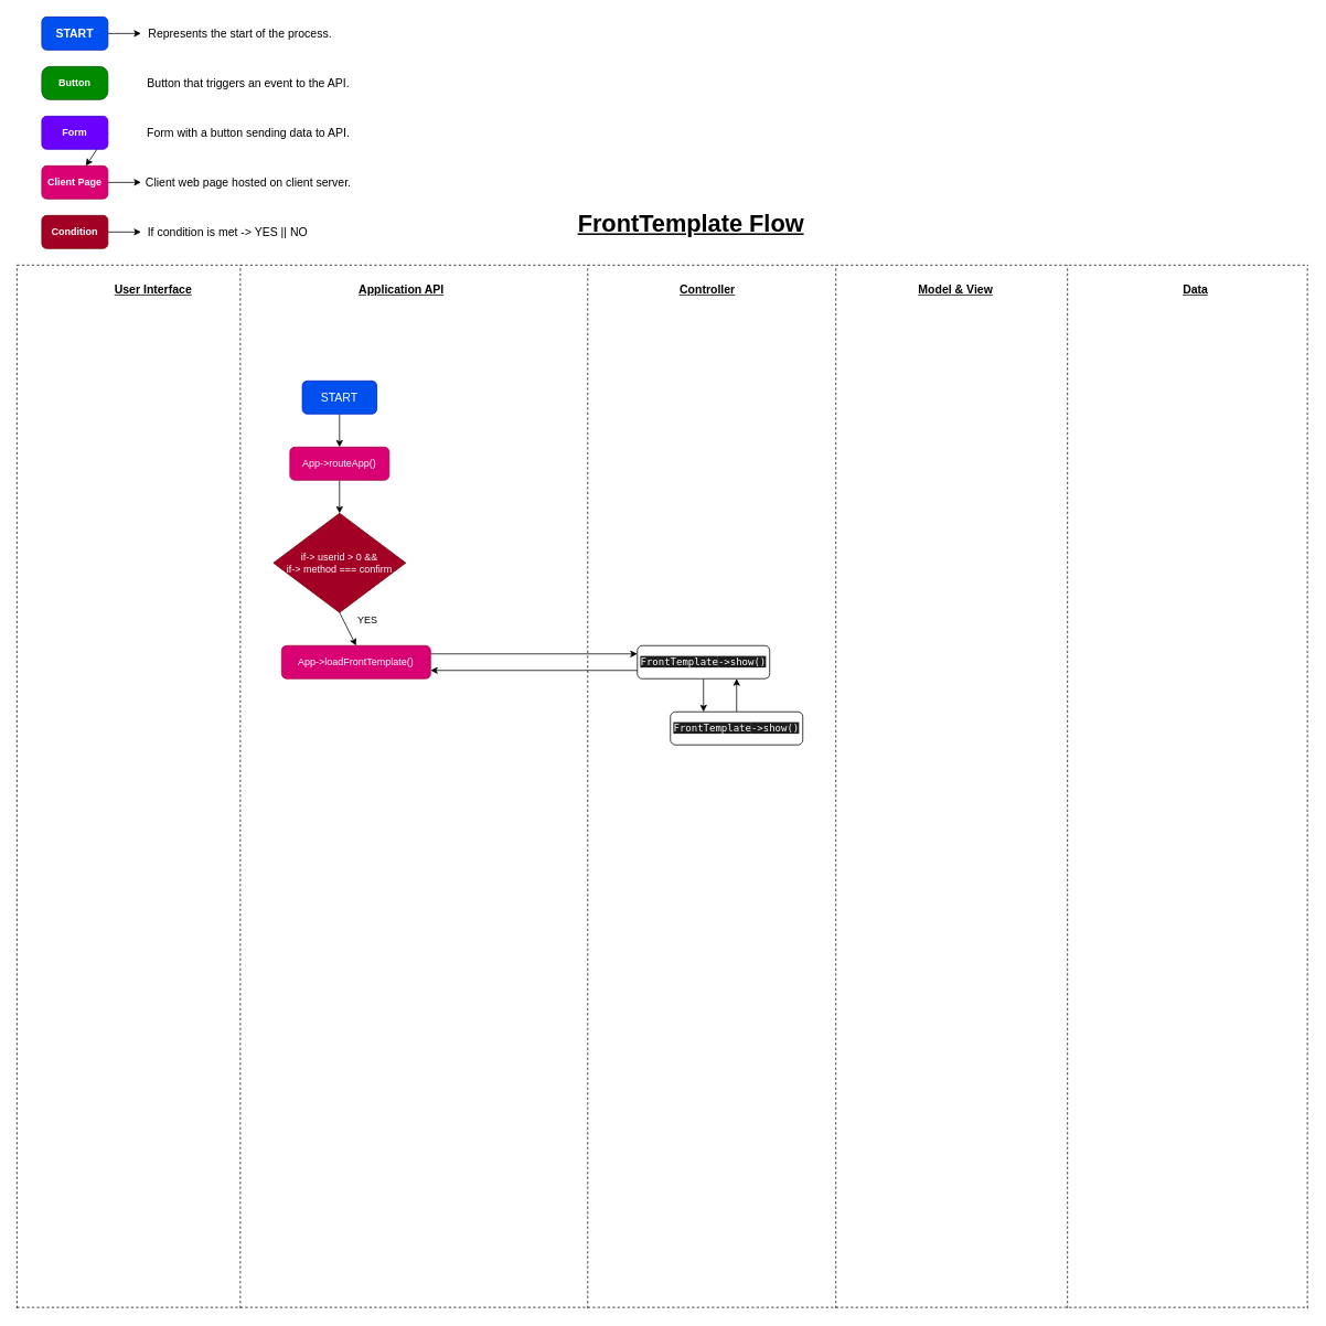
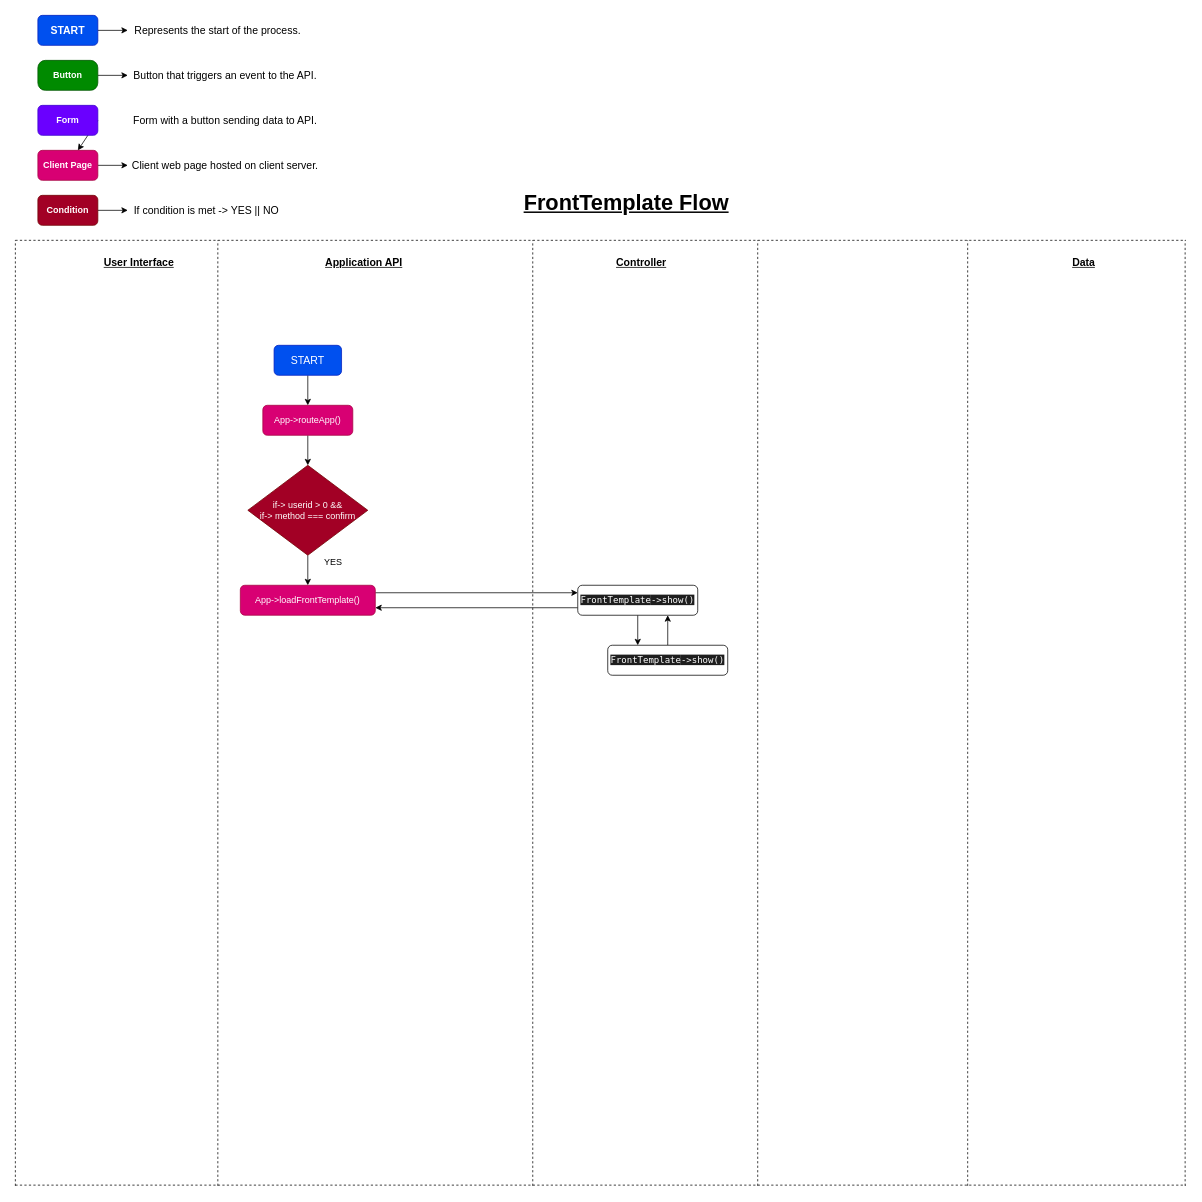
  <mxCell id="0" />
  <mxCell id="1" parent="0" />
  <mxCell id="2" value="&lt;u style=&quot;font-size: 29px&quot;&gt;&lt;b style=&quot;font-size: 29px&quot;&gt;&lt;font style=&quot;font-size: 29px&quot;&gt;FrontTemplate Flow&lt;/font&gt;&lt;/b&gt;&lt;/u&gt;" style="text;html=1;strokeColor=none;fillColor=none;align=center;verticalAlign=middle;whiteSpace=wrap;rounded=0;fontSize=29;" vertex="1" parent="1"><mxGeometry x="660" y="250" width="350" height="40" as="geometry" /></mxCell>
  <mxCell id="3" style="edgeStyle=none;html=1;exitX=0.5;exitY=1;exitDx=0;exitDy=0;entryX=0.5;entryY=0;entryDx=0;entryDy=0;" edge="1" parent="1" source="4" target="38"><mxGeometry relative="1" as="geometry"><mxPoint x="410" y="620" as="targetPoint" /></mxGeometry></mxCell>
  <mxCell id="4" value="App-&amp;gt;routeApp()" style="rounded=1;whiteSpace=wrap;html=1;fillColor=#d80073;strokeColor=#A50040;fontColor=#ffffff;" vertex="1" parent="1"><mxGeometry x="350" y="540" width="120" height="40" as="geometry" /></mxCell>
  <mxCell id="5" style="edgeStyle=none;html=1;exitX=0.5;exitY=1;exitDx=0;exitDy=0;entryX=0.5;entryY=0;entryDx=0;entryDy=0;fontSize=29;" edge="1" parent="1"><mxGeometry relative="1" as="geometry"><Array as="points"><mxPoint x="410" y="560" /><mxPoint x="443" y="560" /></Array><mxPoint x="410" y="540" as="sourcePoint" /></mxGeometry></mxCell>
  <mxCell id="6" style="edgeStyle=none;html=1;exitX=0;exitY=0.75;exitDx=0;exitDy=0;entryX=1;entryY=0.75;entryDx=0;entryDy=0;fontSize=29;" edge="1" parent="1" source="8" target="39"><mxGeometry relative="1" as="geometry"><mxPoint x="500" y="810" as="targetPoint" /></mxGeometry></mxCell>
  <mxCell id="7" style="edgeStyle=none;html=1;exitX=0.5;exitY=1;exitDx=0;exitDy=0;entryX=0.25;entryY=0;entryDx=0;entryDy=0;" edge="1" parent="1" source="8" target="45"><mxGeometry relative="1" as="geometry" /></mxCell>
  <mxCell id="8" value="&lt;span style=&quot;font-family: &amp;#34;droid sans mono&amp;#34; , monospace , monospace , &amp;#34;droid sans fallback&amp;#34; ; background-color: rgb(30 , 30 , 30)&quot;&gt;FrontTemplate&lt;/span&gt;&lt;span style=&quot;background-color: rgb(30 , 30 , 30) ; font-family: &amp;#34;droid sans mono&amp;#34; , monospace , monospace , &amp;#34;droid sans fallback&amp;#34;&quot;&gt;-&amp;gt;show()&lt;/span&gt;&lt;span style=&quot;font-family: &amp;#34;droid sans mono&amp;#34; , monospace , monospace , &amp;#34;droid sans fallback&amp;#34; ; background-color: rgb(30 , 30 , 30)&quot;&gt;&lt;br&gt;&lt;/span&gt;" style="whiteSpace=wrap;html=1;rounded=1;fontColor=#FFFFFF;" vertex="1" parent="1"><mxGeometry x="770" y="780" width="160" height="40" as="geometry" /></mxCell>
  <mxCell id="9" value="User Interface" style="text;html=1;strokeColor=none;fillColor=none;align=center;verticalAlign=middle;whiteSpace=wrap;rounded=0;fontStyle=5;fontSize=14;" vertex="1" parent="1"><mxGeometry x="110" y="340" width="150" height="20" as="geometry" /></mxCell>
  <mxCell id="10" style="edgeStyle=none;html=1;exitX=0.5;exitY=1;exitDx=0;exitDy=0;entryX=0.5;entryY=0;entryDx=0;entryDy=0;fontSize=14;" edge="1" parent="1" source="11" target="4"><mxGeometry relative="1" as="geometry" /></mxCell>
  <mxCell id="11" value="START" style="rounded=1;whiteSpace=wrap;html=1;fontSize=14;fillColor=#0050ef;strokeColor=#001DBC;fontColor=#ffffff;" vertex="1" parent="1"><mxGeometry x="365" y="460" width="90" height="40" as="geometry" /></mxCell>
  <mxCell id="12" value="Application API" style="text;html=1;strokeColor=none;fillColor=none;align=center;verticalAlign=middle;whiteSpace=wrap;rounded=0;fontStyle=5;fontSize=14;" vertex="1" parent="1"><mxGeometry x="410" y="340" width="150" height="20" as="geometry" /></mxCell>
  <mxCell id="13" value="Controller" style="text;html=1;strokeColor=none;fillColor=none;align=center;verticalAlign=middle;whiteSpace=wrap;rounded=0;fontStyle=5;fontSize=14;" vertex="1" parent="1"><mxGeometry x="780" y="340" width="150" height="20" as="geometry" /></mxCell>
- <mxCell id="14" value="Model &amp;amp; View" style="text;html=1;strokeColor=none;fillColor=none;align=center;verticalAlign=middle;whiteSpace=wrap;rounded=0;fontStyle=5;fontSize=14;" vertex="1" parent="1"><mxGeometry x="1080" y="340" width="150" height="20" as="geometry" /></mxCell>
+ <mxCell id="15" style="edgeStyle=none;html=1;exitX=1;exitY=0.5;exitDx=0;exitDy=0;entryX=0;entryY=0.5;entryDx=0;entryDy=0;fontSize=14;" edge="1" parent="1" source="16" target="22"><mxGeometry relative="1" as="geometry" /></mxCell>
  <mxCell id="16" value="Button" style="whiteSpace=wrap;html=1;rounded=1;fillColor=#008a00;strokeColor=#005700;fontColor=#ffffff;arcSize=25;fontStyle=1" vertex="1" parent="1"><mxGeometry x="50" y="80" width="80" height="40" as="geometry" /></mxCell>
  <mxCell id="17" style="edgeStyle=none;html=1;exitX=1;exitY=0.5;exitDx=0;exitDy=0;entryX=0;entryY=0.5;entryDx=0;entryDy=0;fontSize=14;" edge="1" parent="1" source="18" target="21"><mxGeometry relative="1" as="geometry" /></mxCell>
  <mxCell id="18" value="START" style="rounded=1;whiteSpace=wrap;html=1;fontSize=14;fillColor=#0050ef;strokeColor=#001DBC;fontColor=#ffffff;fontStyle=1" vertex="1" parent="1"><mxGeometry x="50" y="20" width="80" height="40" as="geometry" /></mxCell>
  <mxCell id="19" style="edgeStyle=none;html=1;exitX=1;exitY=0.5;exitDx=0;exitDy=0;fontSize=14;" edge="1" parent="1" source="20" target="25"><mxGeometry relative="1" as="geometry" /></mxCell>
  <mxCell id="20" value="Form" style="whiteSpace=wrap;html=1;rounded=1;fillColor=#6a00ff;strokeColor=#3700CC;fontColor=#ffffff;fontStyle=1" vertex="1" parent="1"><mxGeometry x="50" y="140" width="80" height="40" as="geometry" /></mxCell>
  <mxCell id="21" value="&lt;span style=&quot;text-align: left&quot;&gt;Represents the start of the process.&lt;/span&gt;" style="text;html=1;strokeColor=none;fillColor=none;align=center;verticalAlign=middle;whiteSpace=wrap;rounded=0;fontSize=14;" vertex="1" parent="1"><mxGeometry x="170" y="20" width="240" height="40" as="geometry" /></mxCell>
  <mxCell id="22" value="&lt;span style=&quot;text-align: left&quot;&gt;Button that triggers an event to the API.&lt;/span&gt;" style="text;html=1;strokeColor=none;fillColor=none;align=center;verticalAlign=middle;whiteSpace=wrap;rounded=0;fontSize=14;" vertex="1" parent="1"><mxGeometry x="170" y="80" width="260" height="40" as="geometry" /></mxCell>
  <mxCell id="23" value="&lt;span style=&quot;text-align: left&quot;&gt;Form with a button sending data to API.&lt;/span&gt;" style="text;html=1;strokeColor=none;fillColor=none;align=center;verticalAlign=middle;whiteSpace=wrap;rounded=0;fontSize=14;" vertex="1" parent="1"><mxGeometry x="170" y="140" width="260" height="40" as="geometry" /></mxCell>
  <mxCell id="24" style="edgeStyle=none;html=1;exitX=1;exitY=0.5;exitDx=0;exitDy=0;entryX=0;entryY=0.5;entryDx=0;entryDy=0;fontSize=29;" edge="1" parent="1" source="25" target="26"><mxGeometry relative="1" as="geometry" /></mxCell>
  <mxCell id="25" value="Client Page" style="rounded=1;whiteSpace=wrap;html=1;fillColor=#d80073;strokeColor=#A50040;fontColor=#ffffff;fontStyle=1" vertex="1" parent="1"><mxGeometry x="50" y="200" width="80" height="40" as="geometry" /></mxCell>
  <mxCell id="26" value="&lt;span style=&quot;text-align: left&quot;&gt;Client web page hosted on client server.&lt;/span&gt;" style="text;html=1;strokeColor=none;fillColor=none;align=center;verticalAlign=middle;whiteSpace=wrap;rounded=0;fontSize=14;" vertex="1" parent="1"><mxGeometry x="170" y="200" width="260" height="40" as="geometry" /></mxCell>
  <mxCell id="27" value="" style="endArrow=none;dashed=1;html=1;fontSize=29;" edge="1" parent="1"><mxGeometry width="50" height="50" relative="1" as="geometry"><mxPoint x="290" y="1581" as="sourcePoint" /><mxPoint x="290" y="320" as="targetPoint" /></mxGeometry></mxCell>
  <mxCell id="28" value="" style="endArrow=none;dashed=1;html=1;fontSize=29;" edge="1" parent="1"><mxGeometry width="50" height="50" relative="1" as="geometry"><mxPoint x="20" y="1581" as="sourcePoint" /><mxPoint x="20" y="320" as="targetPoint" /></mxGeometry></mxCell>
  <mxCell id="29" value="" style="endArrow=none;dashed=1;html=1;fontSize=29;" edge="1" parent="1"><mxGeometry width="50" height="50" relative="1" as="geometry"><mxPoint x="710" y="1581" as="sourcePoint" /><mxPoint x="710" y="320" as="targetPoint" /></mxGeometry></mxCell>
  <mxCell id="30" value="" style="endArrow=none;dashed=1;html=1;fontSize=29;" edge="1" parent="1"><mxGeometry width="50" height="50" relative="1" as="geometry"><mxPoint x="1010" y="1581" as="sourcePoint" /><mxPoint x="1010" y="320" as="targetPoint" /></mxGeometry></mxCell>
  <mxCell id="31" value="" style="endArrow=none;dashed=1;html=1;fontSize=29;" edge="1" parent="1"><mxGeometry width="50" height="50" relative="1" as="geometry"><mxPoint x="1290" y="1581" as="sourcePoint" /><mxPoint x="1290" y="320" as="targetPoint" /></mxGeometry></mxCell>
  <mxCell id="32" value="" style="endArrow=none;dashed=1;html=1;fontSize=29;" edge="1" parent="1"><mxGeometry width="50" height="50" relative="1" as="geometry"><mxPoint x="1580" y="1581" as="sourcePoint" /><mxPoint x="1580" y="320" as="targetPoint" /></mxGeometry></mxCell>
  <mxCell id="33" value="Data" style="text;html=1;strokeColor=none;fillColor=none;align=center;verticalAlign=middle;whiteSpace=wrap;rounded=0;fontStyle=5;fontSize=14;" vertex="1" parent="1"><mxGeometry x="1370" y="340" width="150" height="20" as="geometry" /></mxCell>
  <mxCell id="34" value="" style="endArrow=none;dashed=1;html=1;fontSize=29;" edge="1" parent="1"><mxGeometry width="50" height="50" relative="1" as="geometry"><mxPoint x="20" y="320" as="sourcePoint" /><mxPoint x="1581" y="320" as="targetPoint" /></mxGeometry></mxCell>
  <mxCell id="35" value="" style="endArrow=none;dashed=1;html=1;fontSize=29;" edge="1" parent="1"><mxGeometry width="50" height="50" relative="1" as="geometry"><mxPoint x="20" y="1580" as="sourcePoint" /><mxPoint x="1581" y="1580" as="targetPoint" /></mxGeometry></mxCell>
  <mxCell id="36" style="edgeStyle=none;html=1;exitX=1;exitY=0.25;exitDx=0;exitDy=0;entryX=0;entryY=0.25;entryDx=0;entryDy=0;fontSize=29;" edge="1" parent="1" source="39" target="8"><mxGeometry relative="1" as="geometry"><mxPoint x="500" y="790" as="sourcePoint" /></mxGeometry></mxCell>
  <mxCell id="37" style="edgeStyle=none;html=1;exitX=0.5;exitY=1;exitDx=0;exitDy=0;entryX=0.5;entryY=0;entryDx=0;entryDy=0;" edge="1" parent="1" source="38" target="39"><mxGeometry relative="1" as="geometry" /></mxCell>
  <mxCell id="38" value="if-&amp;gt; userid &amp;gt; 0 &amp;amp;&amp;amp;&lt;br&gt;if-&amp;gt; method === confirm" style="rhombus;whiteSpace=wrap;html=1;fillColor=#a20025;strokeColor=#6F0000;fontColor=#ffffff;" vertex="1" parent="1"><mxGeometry x="330" y="620" width="160" height="120" as="geometry" /></mxCell>
- <mxCell id="39" value="App-&amp;gt;loadFrontTemplate()" style="rounded=1;whiteSpace=wrap;html=1;fillColor=#d80073;strokeColor=#A50040;fontColor=#ffffff;" vertex="1" parent="1"><mxGeometry x="340" y="780" width="180" height="40" as="geometry" /></mxCell>
+ <mxCell id="39" value="App-&amp;gt;loadFrontTemplate()" style="rounded=1;whiteSpace=wrap;html=1;fillColor=#d80073;strokeColor=#A50040;fontColor=#ffffff;" vertex="1" parent="1"><mxGeometry x="320" y="780" width="180" height="40" as="geometry" /></mxCell>
  <mxCell id="40" style="edgeStyle=none;html=1;exitX=1;exitY=0.5;exitDx=0;exitDy=0;entryX=0;entryY=0.5;entryDx=0;entryDy=0;fontSize=29;" edge="1" parent="1" source="41" target="42"><mxGeometry relative="1" as="geometry" /></mxCell>
  <mxCell id="41" value="Condition" style="rounded=1;whiteSpace=wrap;html=1;fillColor=#a20025;strokeColor=#6F0000;fontColor=#ffffff;fontStyle=1" vertex="1" parent="1"><mxGeometry x="50" y="260" width="80" height="40" as="geometry" /></mxCell>
  <mxCell id="42" value="&lt;span&gt;If condition is met -&amp;gt; YES || NO&lt;/span&gt;" style="text;html=1;strokeColor=none;fillColor=none;align=center;verticalAlign=middle;whiteSpace=wrap;rounded=0;fontSize=14;" vertex="1" parent="1"><mxGeometry x="170" y="260" width="210" height="40" as="geometry" /></mxCell>
  <mxCell id="43" value="YES" style="text;html=1;strokeColor=none;fillColor=none;align=center;verticalAlign=middle;whiteSpace=wrap;rounded=0;" vertex="1" parent="1"><mxGeometry x="424" y="740" width="40" height="20" as="geometry" /></mxCell>
  <mxCell id="44" style="edgeStyle=none;html=1;exitX=0.5;exitY=0;exitDx=0;exitDy=0;entryX=0.75;entryY=1;entryDx=0;entryDy=0;" edge="1" parent="1" source="45" target="8"><mxGeometry relative="1" as="geometry" /></mxCell>
  <mxCell id="45" value="&lt;span style=&quot;font-family: &amp;#34;droid sans mono&amp;#34; , monospace , monospace , &amp;#34;droid sans fallback&amp;#34; ; background-color: rgb(30 , 30 , 30)&quot;&gt;FrontTemplate&lt;/span&gt;&lt;span style=&quot;background-color: rgb(30 , 30 , 30) ; font-family: &amp;#34;droid sans mono&amp;#34; , monospace , monospace , &amp;#34;droid sans fallback&amp;#34;&quot;&gt;-&amp;gt;show()&lt;/span&gt;&lt;span style=&quot;font-family: &amp;#34;droid sans mono&amp;#34; , monospace , monospace , &amp;#34;droid sans fallback&amp;#34; ; background-color: rgb(30 , 30 , 30)&quot;&gt;&lt;br&gt;&lt;/span&gt;" style="whiteSpace=wrap;html=1;rounded=1;fontColor=#FFFFFF;" vertex="1" parent="1"><mxGeometry x="810" y="860" width="160" height="40" as="geometry" /></mxCell>
